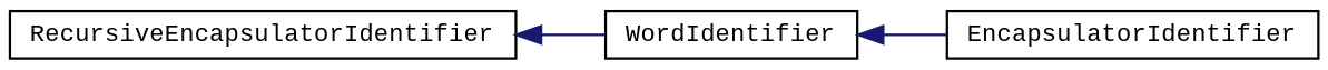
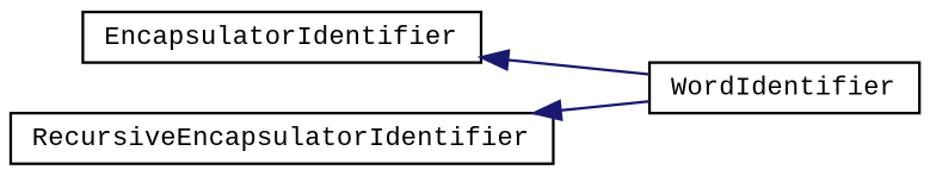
  digraph {
    fontname="Liberation Mono"
    rankdir=LR
    node [color=black fillcolor=white fontname="Liberation Mono" fontsize=10 shape=record style=filled]
    edge [color=midnightblue dir=back fontname="Liberation Mono" fontsize=10 labelfontname=Helvetica labelfontsize=10 style=solid]
    n1 [height=0.2 label=WordIdentifier width=0.4]
    n2 [height=0.2 label=EncapsulatorIdentifier width=0.4]
    n3 [height=0.2 label=RecursiveEncapsulatorIdentifier width=0.4]
-   n1 -> n2
+   n2 -> n1
    n3 -> n1
  }
